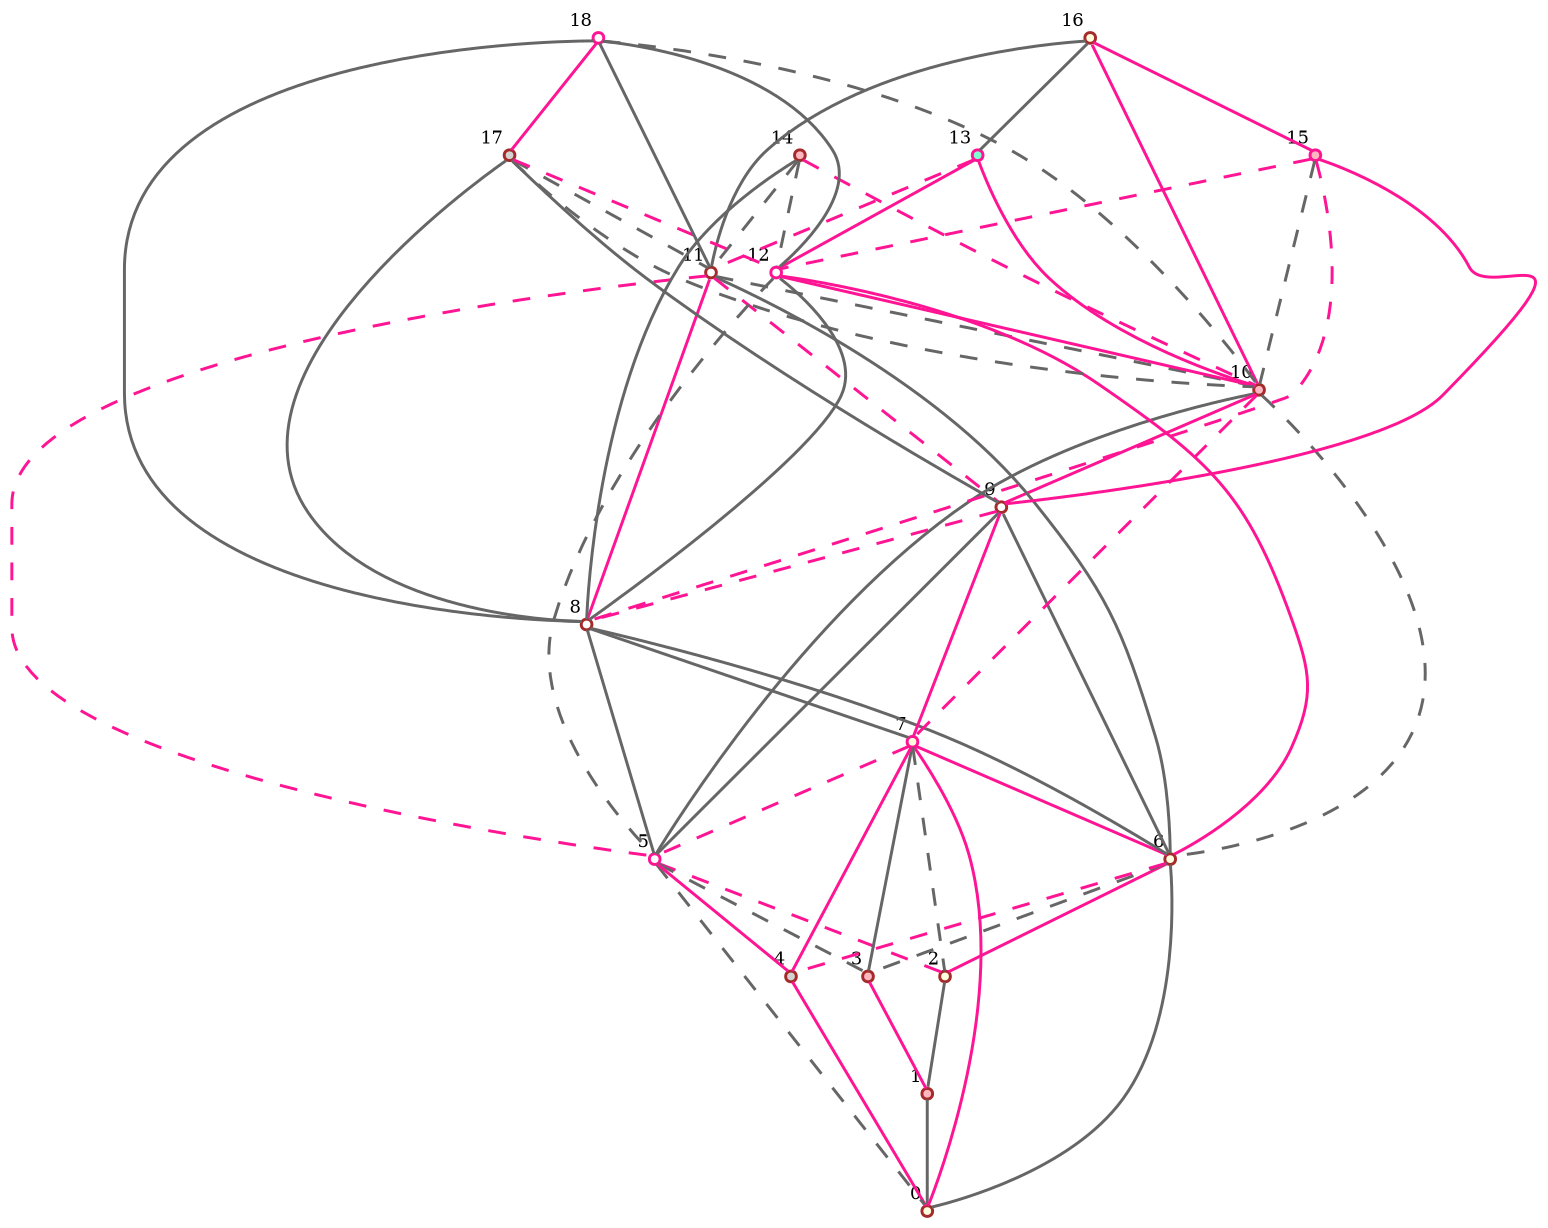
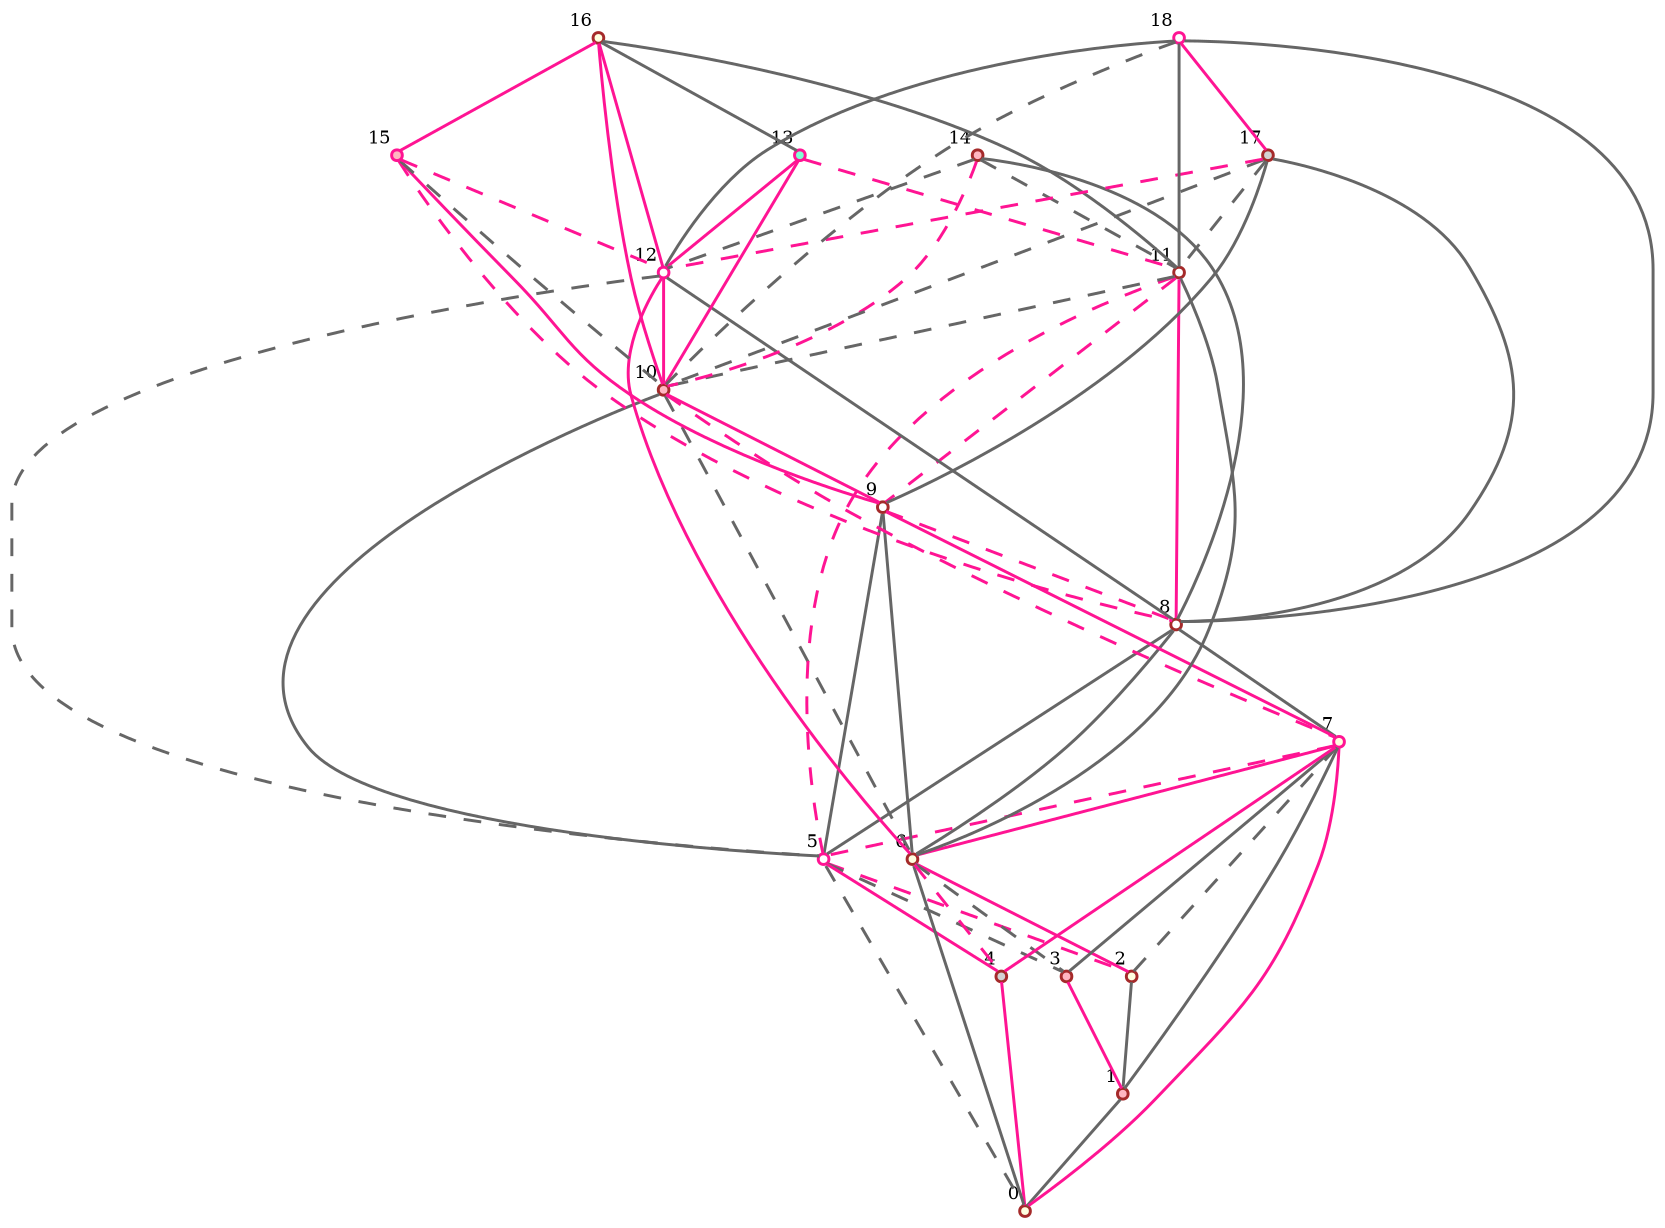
  graph {
    node [fontsize=6 shape=point style=filled fillcolor=white color=brown]
    edge [color=gray40 style=solid]
    0 [xlabel=0 fillcolor=lightyellow]
    1 [xlabel=1 fillcolor=lightpink]
    2 [xlabel=2 fillcolor=lightyellow]
    3 [xlabel=3 fillcolor=lightpink]
    4 [xlabel=4 fillcolor=lightgrey]
    5 [xlabel=5 color=deeppink]
    6 [xlabel=6 fillcolor=lightyellow]
    7 [xlabel=7 fillcolor=lightyellow color=deeppink]
    8 [xlabel=8]
    9 [xlabel=9]
    10 [xlabel=10 fillcolor=lightpink]
    11 [xlabel=11]
    12 [xlabel=12 color=deeppink]
    13 [xlabel=13 fillcolor=aquamarine color=deeppink]
    14 [xlabel=14 fillcolor=lightpink]
    15 [xlabel=15 fillcolor=lightpink color=deeppink]
    16 [xlabel=16 fillcolor=lightyellow]
    17 [xlabel=17 fillcolor=lightgrey]
    18 [xlabel=18 color=deeppink]
    1 -- 0
    2 -- 1
    3 -- 1 [color=deeppink]
    4 -- 0 [color=deeppink]
    5 -- 0 [style=dashed]
    5 -- 2 [color=deeppink style=dashed]
    5 -- 3 [style=dashed]
    5 -- 4 [color=deeppink]
    6 -- 0
    6 -- 2 [color=deeppink]
    6 -- 3 [style=dashed]
    6 -- 4 [color=deeppink style=dashed]
    7 -- 0 [color=deeppink]
+   7 -- 1
    7 -- 2 [style=dashed]
    7 -- 3
    7 -- 4 [color=deeppink]
    7 -- 5 [color=deeppink style=dashed]
    7 -- 6 [color=deeppink]
    8 -- 5
    8 -- 6
    8 -- 7
    9 -- 5
    9 -- 6
    9 -- 7 [color=deeppink]
    9 -- 8 [color=deeppink style=dashed]
    10 -- 5
    10 -- 6 [style=dashed]
    10 -- 7 [color=deeppink style=dashed]
    10 -- 9 [color=deeppink]
    11 -- 5 [color=deeppink style=dashed]
    11 -- 6
    11 -- 8 [color=deeppink]
    11 -- 9 [color=deeppink style=dashed]
    11 -- 10 [style=dashed]
    12 -- 5 [style=dashed]
    12 -- 6 [color=deeppink]
    12 -- 8
    12 -- 10 [color=deeppink]
    13 -- 10 [color=deeppink]
    13 -- 11 [color=deeppink style=dashed]
    13 -- 12 [color=deeppink]
    14 -- 8
    14 -- 10 [color=deeppink style=dashed]
    14 -- 11 [style=dashed]
    14 -- 12 [style=dashed]
    15 -- 8 [color=deeppink style=dashed]
    15 -- 9 [color=deeppink]
    15 -- 10 [style=dashed]
    15 -- 12 [color=deeppink style=dashed]
    16 -- 10 [color=deeppink]
    16 -- 11
+   16 -- 12 [color=deeppink]
    16 -- 13
    16 -- 15 [color=deeppink]
    17 -- 8
    17 -- 9
    17 -- 10 [style=dashed]
    17 -- 11 [style=dashed]
    17 -- 12 [color=deeppink style=dashed]
    18 -- 8
    18 -- 10 [style=dashed]
    18 -- 11
    18 -- 12
    18 -- 17 [color=deeppink]
  }
